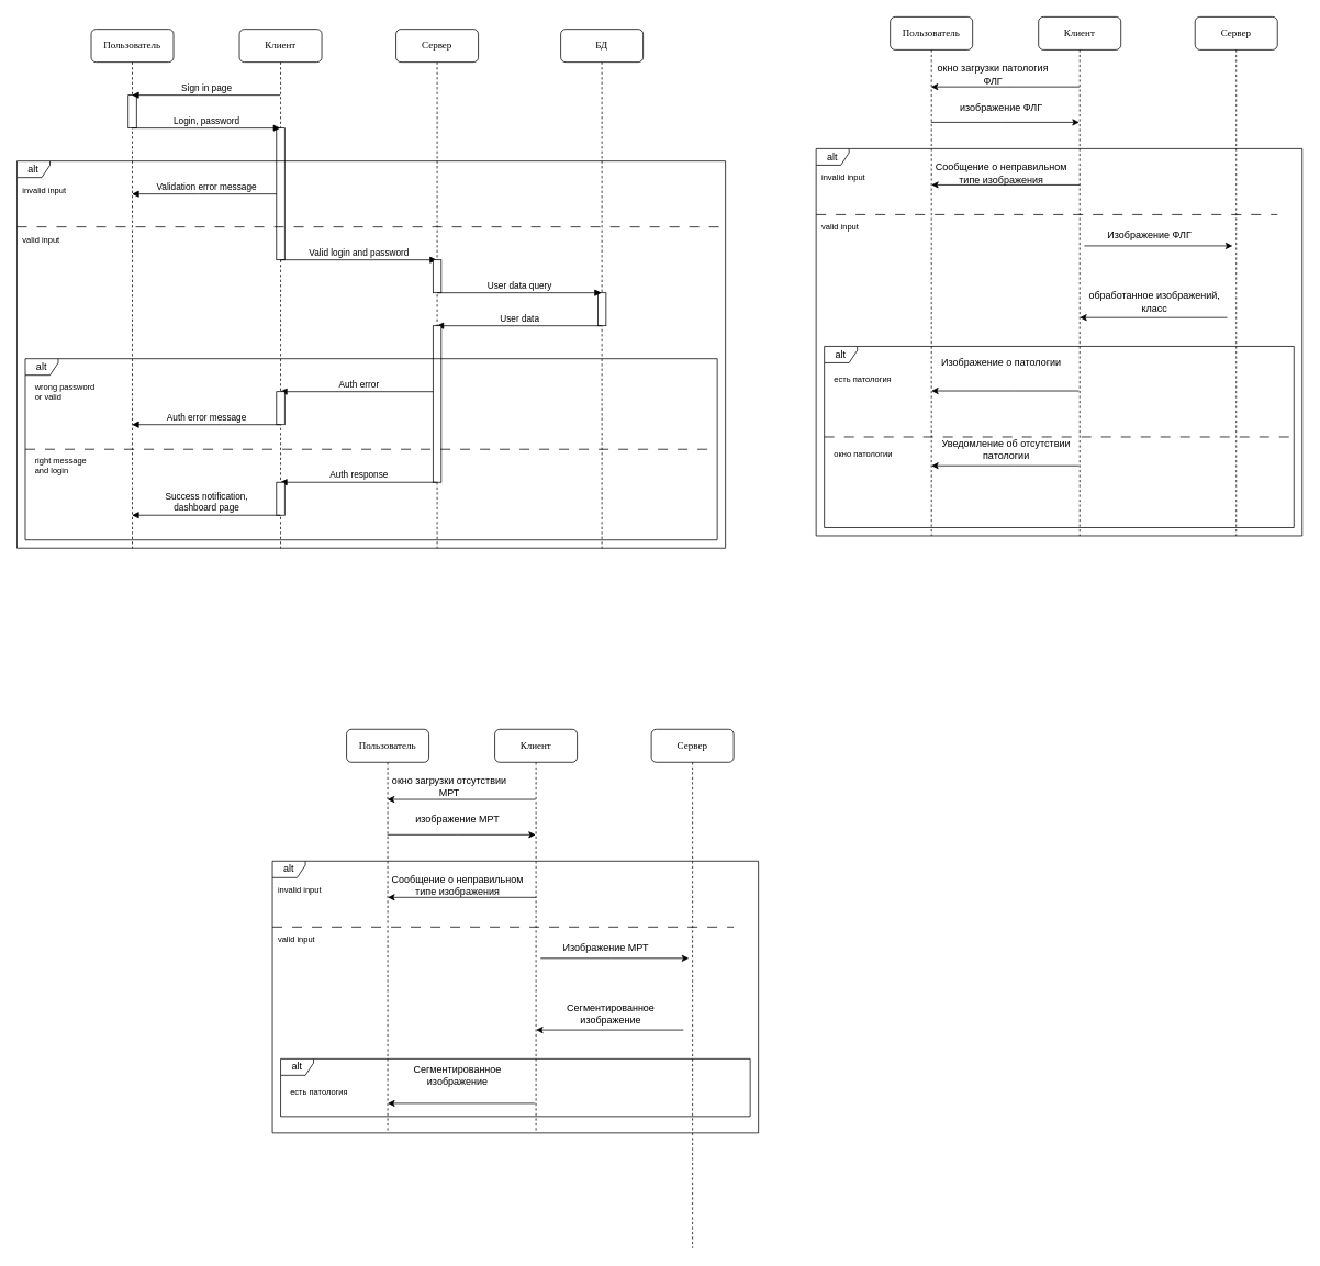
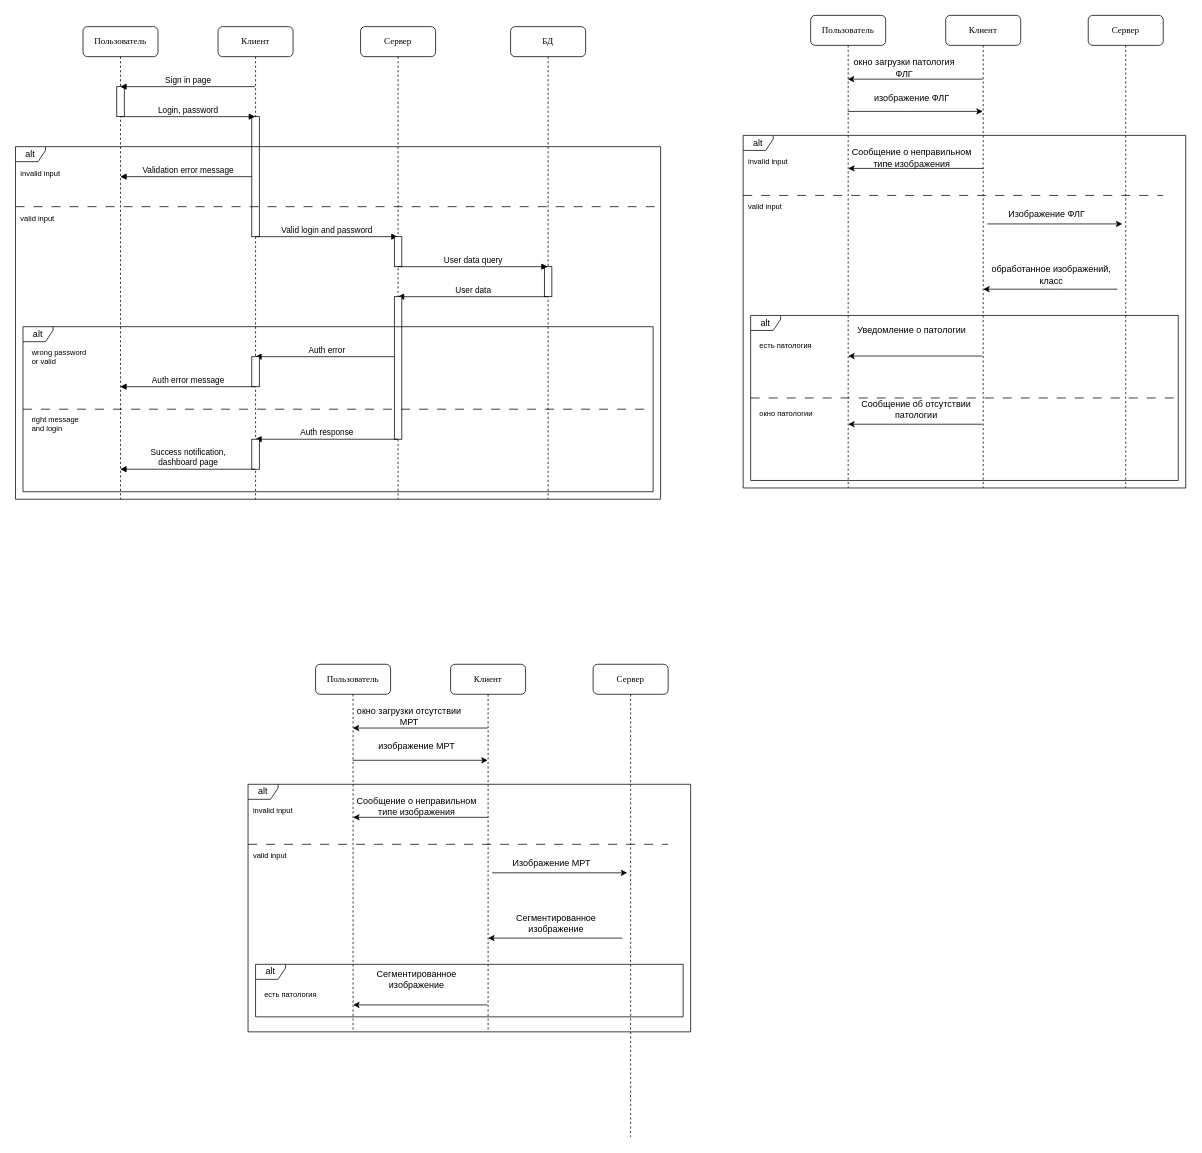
  <mxCell id="0" />
  <mxCell id="1" parent="0" />
  <mxCell id="2" value="Auth error" style="html=1;verticalAlign=bottom;endArrow=block;curved=0;rounded=0;" edge="1" parent="1" source="8" target="6"><mxGeometry width="80" relative="1" as="geometry"><mxPoint x="525.5" y="434.29" as="sourcePoint" /><mxPoint x="345.5" y="434.29" as="targetPoint" /><Array as="points"><mxPoint x="430" y="475" /></Array></mxGeometry></mxCell>
  <mxCell id="3" value="Validation error message" style="html=1;verticalAlign=bottom;endArrow=block;curved=0;rounded=0;" edge="1" parent="1" source="6" target="4"><mxGeometry width="80" relative="1" as="geometry"><mxPoint x="340" y="235" as="sourcePoint" /><mxPoint x="160" y="235" as="targetPoint" /><Array as="points"><mxPoint x="240" y="235" /></Array></mxGeometry></mxCell>
  <mxCell id="4" value="Пользователь" style="shape=umlLifeline;perimeter=lifelinePerimeter;whiteSpace=wrap;html=1;container=1;collapsible=0;recursiveResize=0;outlineConnect=0;rounded=1;shadow=0;comic=0;labelBackgroundColor=none;strokeWidth=1;fontFamily=Verdana;fontSize=12;align=center;" vertex="1" parent="1"><mxGeometry x="110" y="35" width="100" height="630" as="geometry" /></mxCell>
  <mxCell id="5" value="" style="html=1;points=[];perimeter=orthogonalPerimeter;rounded=0;shadow=0;comic=0;labelBackgroundColor=none;strokeWidth=1;fontFamily=Verdana;fontSize=12;align=center;" vertex="1" parent="4"><mxGeometry x="45" y="80" width="10" height="40" as="geometry" /></mxCell>
  <mxCell id="6" value="Клиент" style="shape=umlLifeline;perimeter=lifelinePerimeter;whiteSpace=wrap;html=1;container=1;collapsible=0;recursiveResize=0;outlineConnect=0;rounded=1;shadow=0;comic=0;labelBackgroundColor=none;strokeWidth=1;fontFamily=Verdana;fontSize=12;align=center;" vertex="1" parent="1"><mxGeometry x="290" y="35" width="100" height="630" as="geometry" /></mxCell>
  <mxCell id="7" value="" style="html=1;points=[];perimeter=orthogonalPerimeter;rounded=0;shadow=0;comic=0;labelBackgroundColor=none;strokeWidth=1;fontFamily=Verdana;fontSize=12;align=center;" vertex="1" parent="6"><mxGeometry x="45" y="120" width="10" height="160" as="geometry" /></mxCell>
  <mxCell id="8" value="Сервер" style="shape=umlLifeline;perimeter=lifelinePerimeter;whiteSpace=wrap;html=1;container=1;collapsible=0;recursiveResize=0;outlineConnect=0;rounded=1;shadow=0;comic=0;labelBackgroundColor=none;strokeWidth=1;fontFamily=Verdana;fontSize=12;align=center;" vertex="1" parent="1"><mxGeometry x="480" y="35" width="100" height="630" as="geometry" /></mxCell>
  <mxCell id="9" value="БД" style="shape=umlLifeline;perimeter=lifelinePerimeter;whiteSpace=wrap;html=1;container=1;collapsible=0;recursiveResize=0;outlineConnect=0;rounded=1;shadow=0;comic=0;labelBackgroundColor=none;strokeWidth=1;fontFamily=Verdana;fontSize=12;align=center;" vertex="1" parent="1"><mxGeometry x="680" y="35" width="100" height="630" as="geometry" /></mxCell>
  <mxCell id="10" value="" style="html=1;points=[];perimeter=orthogonalPerimeter;rounded=0;shadow=0;comic=0;labelBackgroundColor=none;strokeWidth=1;fontFamily=Verdana;fontSize=12;align=center;" vertex="1" parent="9"><mxGeometry x="45" y="320" width="10" height="40" as="geometry" /></mxCell>
  <mxCell id="11" value="Sign in page" style="html=1;verticalAlign=bottom;endArrow=block;curved=0;rounded=0;" edge="1" parent="1" source="6" target="4"><mxGeometry width="80" relative="1" as="geometry"><mxPoint x="420" y="235" as="sourcePoint" /><mxPoint x="500" y="235" as="targetPoint" /><Array as="points"><mxPoint x="240" y="115" /></Array></mxGeometry></mxCell>
  <mxCell id="12" value="Login, password" style="html=1;verticalAlign=bottom;endArrow=block;curved=0;rounded=0;" edge="1" parent="1" source="4" target="6"><mxGeometry width="80" relative="1" as="geometry"><mxPoint x="340" y="175" as="sourcePoint" /><mxPoint x="230" y="265" as="targetPoint" /><Array as="points"><mxPoint x="250" y="155" /></Array></mxGeometry></mxCell>
  <mxCell id="13" value="alt" style="shape=umlFrame;whiteSpace=wrap;html=1;pointerEvents=0;width=40;height=20;" vertex="1" parent="1"><mxGeometry x="20" y="195" width="860" height="470" as="geometry" /></mxCell>
  <mxCell id="14" value="invalid input" style="text;html=1;align=left;verticalAlign=middle;resizable=0;points=[];autosize=1;strokeColor=none;fillColor=none;fontSize=10;" vertex="1" parent="1"><mxGeometry x="25" y="215" width="80" height="30" as="geometry" /></mxCell>
  <mxCell id="15" value="" style="line;strokeWidth=1;fillColor=none;align=left;verticalAlign=middle;spacingTop=-1;spacingLeft=3;spacingRight=3;rotatable=0;labelPosition=right;points=[];portConstraint=eastwest;strokeColor=inherit;dashed=1;dashPattern=12 12;" vertex="1" parent="1"><mxGeometry x="20" y="265" width="860" height="20" as="geometry" /></mxCell>
  <mxCell id="16" value="Valid login and password" style="html=1;verticalAlign=bottom;endArrow=block;curved=0;rounded=0;" edge="1" parent="1" source="6" target="8"><mxGeometry width="80" relative="1" as="geometry"><mxPoint x="460.24" y="305" as="sourcePoint" /><mxPoint x="640.24" y="305" as="targetPoint" /><Array as="points"><mxPoint x="450" y="315" /></Array></mxGeometry></mxCell>
  <mxCell id="17" value="" style="html=1;points=[];perimeter=orthogonalPerimeter;rounded=0;shadow=0;comic=0;labelBackgroundColor=none;strokeWidth=1;fontFamily=Verdana;fontSize=12;align=center;" vertex="1" parent="1"><mxGeometry x="525" y="315" width="10" height="40" as="geometry" /></mxCell>
  <mxCell id="18" value="User data query" style="html=1;verticalAlign=bottom;endArrow=block;curved=0;rounded=0;" edge="1" parent="1" source="8" target="9"><mxGeometry width="80" relative="1" as="geometry"><mxPoint x="530.09" y="405" as="sourcePoint" /><mxPoint x="720.09" y="405" as="targetPoint" /><Array as="points"><mxPoint x="640" y="355" /></Array></mxGeometry></mxCell>
  <mxCell id="19" value="User data" style="html=1;verticalAlign=bottom;endArrow=block;curved=0;rounded=0;" edge="1" parent="1" source="9" target="8"><mxGeometry width="80" relative="1" as="geometry"><mxPoint x="710.33" y="425" as="sourcePoint" /><mxPoint x="530.33" y="425" as="targetPoint" /><Array as="points"><mxPoint x="630" y="395" /></Array></mxGeometry></mxCell>
  <mxCell id="20" value="" style="html=1;points=[];perimeter=orthogonalPerimeter;rounded=0;shadow=0;comic=0;labelBackgroundColor=none;strokeWidth=1;fontFamily=Verdana;fontSize=12;align=center;" vertex="1" parent="1"><mxGeometry x="525" y="395" width="10" height="190" as="geometry" /></mxCell>
  <mxCell id="21" value="valid input" style="text;html=1;align=left;verticalAlign=middle;resizable=0;points=[];autosize=1;strokeColor=none;fillColor=none;fontSize=10;" vertex="1" parent="1"><mxGeometry x="25" y="275" width="70" height="30" as="geometry" /></mxCell>
  <mxCell id="22" value="alt" style="shape=umlFrame;whiteSpace=wrap;html=1;pointerEvents=0;width=40;height=20;" vertex="1" parent="1"><mxGeometry x="30" y="435" width="840" height="220" as="geometry" /></mxCell>
  <mxCell id="23" value="wrong password&lt;br&gt;or valid" style="text;html=1;align=left;verticalAlign=middle;resizable=0;points=[];autosize=1;strokeColor=none;fillColor=none;fontSize=10;" vertex="1" parent="1"><mxGeometry x="40" y="455" width="100" height="40" as="geometry" /></mxCell>
  <mxCell id="24" value="" style="line;strokeWidth=1;fillColor=none;align=left;verticalAlign=middle;spacingTop=-1;spacingLeft=3;spacingRight=3;rotatable=0;labelPosition=right;points=[];portConstraint=eastwest;strokeColor=inherit;dashed=1;dashPattern=12 12;" vertex="1" parent="1"><mxGeometry x="30" y="535" width="840" height="20" as="geometry" /></mxCell>
  <mxCell id="25" value="right message&lt;br&gt;and login" style="text;html=1;align=left;verticalAlign=middle;resizable=0;points=[];autosize=1;strokeColor=none;fillColor=none;fontSize=10;" vertex="1" parent="1"><mxGeometry x="40" y="545" width="90" height="40" as="geometry" /></mxCell>
  <mxCell id="26" value="" style="html=1;points=[];perimeter=orthogonalPerimeter;rounded=0;shadow=0;comic=0;labelBackgroundColor=none;strokeWidth=1;fontFamily=Verdana;fontSize=12;align=center;" vertex="1" parent="1"><mxGeometry x="335" y="475" width="10" height="40" as="geometry" /></mxCell>
  <mxCell id="27" value="Auth error message" style="html=1;verticalAlign=bottom;endArrow=block;curved=0;rounded=0;" edge="1" parent="1" source="6" target="4"><mxGeometry width="80" relative="1" as="geometry"><mxPoint x="370.21" y="515" as="sourcePoint" /><mxPoint x="180.21" y="515" as="targetPoint" /><Array as="points"><mxPoint x="270.21" y="515" /></Array></mxGeometry></mxCell>
  <mxCell id="28" value="Auth response" style="html=1;verticalAlign=bottom;endArrow=block;curved=0;rounded=0;" edge="1" parent="1" source="8" target="6"><mxGeometry width="80" relative="1" as="geometry"><mxPoint x="530.21" y="595" as="sourcePoint" /><mxPoint x="340.21" y="595" as="targetPoint" /><Array as="points"><mxPoint x="430" y="585" /></Array></mxGeometry></mxCell>
  <mxCell id="29" value="" style="html=1;points=[];perimeter=orthogonalPerimeter;rounded=0;shadow=0;comic=0;labelBackgroundColor=none;strokeWidth=1;fontFamily=Verdana;fontSize=12;align=center;" vertex="1" parent="1"><mxGeometry x="335" y="585" width="10" height="40" as="geometry" /></mxCell>
  <mxCell id="30" value="Success notification,&lt;br&gt;dashboard page" style="html=1;verticalAlign=bottom;endArrow=block;curved=0;rounded=0;" edge="1" parent="1" source="6" target="4"><mxGeometry width="80" relative="1" as="geometry"><mxPoint x="335" y="655" as="sourcePoint" /><mxPoint x="155" y="655" as="targetPoint" /><Array as="points"><mxPoint x="270" y="625" /></Array></mxGeometry></mxCell>
  <mxCell id="31" value="Пользователь" style="shape=umlLifeline;perimeter=lifelinePerimeter;whiteSpace=wrap;html=1;container=1;collapsible=0;recursiveResize=0;outlineConnect=0;rounded=1;shadow=0;comic=0;labelBackgroundColor=none;strokeWidth=1;fontFamily=Verdana;fontSize=12;align=center;" vertex="1" parent="1"><mxGeometry x="1080" y="20" width="100" height="630" as="geometry" /></mxCell>
  <mxCell id="32" value="Клиент" style="shape=umlLifeline;perimeter=lifelinePerimeter;whiteSpace=wrap;html=1;container=1;collapsible=0;recursiveResize=0;outlineConnect=0;rounded=1;shadow=0;comic=0;labelBackgroundColor=none;strokeWidth=1;fontFamily=Verdana;fontSize=12;align=center;" vertex="1" parent="1"><mxGeometry x="1260" y="20" width="100" height="630" as="geometry" /></mxCell>
  <mxCell id="33" value="Сервер" style="shape=umlLifeline;perimeter=lifelinePerimeter;whiteSpace=wrap;html=1;container=1;collapsible=0;recursiveResize=0;outlineConnect=0;rounded=1;shadow=0;comic=0;labelBackgroundColor=none;strokeWidth=1;fontFamily=Verdana;fontSize=12;align=center;" vertex="1" parent="1"><mxGeometry x="1450" y="20" width="100" height="630" as="geometry" /></mxCell>
  <mxCell id="34" value="alt" style="shape=umlFrame;whiteSpace=wrap;html=1;pointerEvents=0;width=40;height=20;" vertex="1" parent="1"><mxGeometry x="990" y="180" width="590" height="470" as="geometry" /></mxCell>
  <mxCell id="35" value="invalid input" style="text;html=1;align=left;verticalAlign=middle;resizable=0;points=[];autosize=1;strokeColor=none;fillColor=none;fontSize=10;" vertex="1" parent="1"><mxGeometry x="995" y="200" width="80" height="30" as="geometry" /></mxCell>
  <mxCell id="36" value="" style="line;strokeWidth=1;fillColor=none;align=left;verticalAlign=middle;spacingTop=-1;spacingLeft=3;spacingRight=3;rotatable=0;labelPosition=right;points=[];portConstraint=eastwest;strokeColor=inherit;dashed=1;dashPattern=12 12;" vertex="1" parent="1"><mxGeometry x="990" y="250" width="560" height="20" as="geometry" /></mxCell>
  <mxCell id="37" value="valid input" style="text;html=1;align=left;verticalAlign=middle;resizable=0;points=[];autosize=1;strokeColor=none;fillColor=none;fontSize=10;" vertex="1" parent="1"><mxGeometry x="995" y="260" width="70" height="30" as="geometry" /></mxCell>
  <mxCell id="38" value="alt" style="shape=umlFrame;whiteSpace=wrap;html=1;pointerEvents=0;width=40;height=20;" vertex="1" parent="1"><mxGeometry x="1000" y="420" width="570" height="220" as="geometry" /></mxCell>
  <mxCell id="39" value="есть патология" style="text;html=1;align=left;verticalAlign=middle;resizable=0;points=[];autosize=1;strokeColor=none;fillColor=none;fontSize=10;" vertex="1" parent="1"><mxGeometry x="1010" y="445" width="90" height="30" as="geometry" /></mxCell>
  <mxCell id="40" value="" style="line;strokeWidth=1;fillColor=none;align=left;verticalAlign=middle;spacingTop=-1;spacingLeft=3;spacingRight=3;rotatable=0;labelPosition=right;points=[];portConstraint=eastwest;strokeColor=inherit;dashed=1;dashPattern=12 12;" vertex="1" parent="1"><mxGeometry x="1000" y="520" width="570" height="20" as="geometry" /></mxCell>
  <mxCell id="41" value="окно патологии" style="text;html=1;align=left;verticalAlign=middle;resizable=0;points=[];autosize=1;strokeColor=none;fillColor=none;fontSize=10;" vertex="1" parent="1"><mxGeometry x="1010" y="535" width="90" height="30" as="geometry" /></mxCell>
  <mxCell id="42" value="" style="endArrow=classic;html=1;rounded=0;" edge="1" parent="1" source="32" target="31"><mxGeometry width="50" height="50" relative="1" as="geometry"><mxPoint x="890" y="255" as="sourcePoint" /><mxPoint x="940" y="205" as="targetPoint" /><Array as="points"><mxPoint x="1230" y="105" /></Array></mxGeometry></mxCell>
  <mxCell id="43" value="окно загрузки патология ФЛГ" style="text;html=1;align=center;verticalAlign=middle;whiteSpace=wrap;rounded=0;" vertex="1" parent="1"><mxGeometry x="1130" y="75" width="150" height="30" as="geometry" /></mxCell>
  <mxCell id="44" value="" style="endArrow=classic;html=1;rounded=0;" edge="1" parent="1"><mxGeometry width="50" height="50" relative="1" as="geometry"><mxPoint x="1129.5" y="148" as="sourcePoint" /><mxPoint x="1309.5" y="148" as="targetPoint" /><Array as="points"><mxPoint x="1215" y="148" /></Array></mxGeometry></mxCell>
  <mxCell id="45" value="изображение ФЛГ" style="text;html=1;align=center;verticalAlign=middle;whiteSpace=wrap;rounded=0;" vertex="1" parent="1"><mxGeometry x="1140" y="115" width="150" height="30" as="geometry" /></mxCell>
  <mxCell id="46" value="" style="endArrow=classic;html=1;rounded=0;" edge="1" parent="1"><mxGeometry width="50" height="50" relative="1" as="geometry"><mxPoint x="1310" y="224" as="sourcePoint" /><mxPoint x="1130" y="224" as="targetPoint" /><Array as="points"><mxPoint x="1230" y="224" /></Array></mxGeometry></mxCell>
  <mxCell id="47" value="Сообщение о неправильном типе изображения" style="text;html=1;align=center;verticalAlign=middle;whiteSpace=wrap;rounded=0;" vertex="1" parent="1"><mxGeometry x="1130" y="195" width="170" height="30" as="geometry" /></mxCell>
  <mxCell id="48" value="" style="endArrow=classic;html=1;rounded=0;" edge="1" parent="1"><mxGeometry width="50" height="50" relative="1" as="geometry"><mxPoint x="1315.5" y="298" as="sourcePoint" /><mxPoint x="1495.5" y="298" as="targetPoint" /><Array as="points"><mxPoint x="1401" y="298" /></Array></mxGeometry></mxCell>
  <mxCell id="49" value="Изображение ФЛГ" style="text;html=1;align=center;verticalAlign=middle;whiteSpace=wrap;rounded=0;" vertex="1" parent="1"><mxGeometry x="1310" y="270" width="170" height="30" as="geometry" /></mxCell>
  <mxCell id="50" value="" style="endArrow=classic;html=1;rounded=0;" edge="1" parent="1"><mxGeometry width="50" height="50" relative="1" as="geometry"><mxPoint x="1489" y="385" as="sourcePoint" /><mxPoint x="1310" y="385" as="targetPoint" /><Array as="points"><mxPoint x="1410" y="385" /></Array></mxGeometry></mxCell>
  <mxCell id="51" value="обработанное изображений, класс" style="text;html=1;align=center;verticalAlign=middle;whiteSpace=wrap;rounded=0;" vertex="1" parent="1"><mxGeometry x="1316" y="351" width="170" height="30" as="geometry" /></mxCell>
  <mxCell id="52" value="" style="endArrow=classic;html=1;rounded=0;" edge="1" parent="1"><mxGeometry width="50" height="50" relative="1" as="geometry"><mxPoint x="1309" y="474.09" as="sourcePoint" /><mxPoint x="1130" y="474.09" as="targetPoint" /><Array as="points"><mxPoint x="1230" y="474.09" /></Array></mxGeometry></mxCell>
  <mxCell id="53" value="" style="endArrow=classic;html=1;rounded=0;" edge="1" parent="1"><mxGeometry width="50" height="50" relative="1" as="geometry"><mxPoint x="1309" y="565" as="sourcePoint" /><mxPoint x="1130" y="565" as="targetPoint" /><Array as="points"><mxPoint x="1230" y="565" /></Array></mxGeometry></mxCell>
- <mxCell id="54" value="Изображение о патологии" style="text;html=1;align=center;verticalAlign=middle;whiteSpace=wrap;rounded=0;" vertex="1" parent="1"><mxGeometry x="1130" y="425" width="170" height="30" as="geometry" /></mxCell>
- <mxCell id="55" value="Уведомление об отсутствии патологии" style="text;html=1;align=center;verticalAlign=middle;whiteSpace=wrap;rounded=0;" vertex="1" parent="1"><mxGeometry x="1136" y="530" width="170" height="30" as="geometry" /></mxCell>
+ <mxCell id="54" value="Уведомление о патологии" style="text;html=1;align=center;verticalAlign=middle;whiteSpace=wrap;rounded=0;" vertex="1" parent="1"><mxGeometry x="1130" y="425" width="170" height="30" as="geometry" /></mxCell>
+ <mxCell id="55" value="Сообщение об отсутствии патологии" style="text;html=1;align=center;verticalAlign=middle;whiteSpace=wrap;rounded=0;" vertex="1" parent="1"><mxGeometry x="1136" y="530" width="170" height="30" as="geometry" /></mxCell>
  <mxCell id="56" value="Пользователь" style="shape=umlLifeline;perimeter=lifelinePerimeter;whiteSpace=wrap;html=1;container=1;collapsible=0;recursiveResize=0;outlineConnect=0;rounded=1;shadow=0;comic=0;labelBackgroundColor=none;strokeWidth=1;fontFamily=Verdana;fontSize=12;align=center;" vertex="1" parent="1"><mxGeometry x="420" y="885" width="100" height="490" as="geometry" /></mxCell>
  <mxCell id="57" value="Клиент" style="shape=umlLifeline;perimeter=lifelinePerimeter;whiteSpace=wrap;html=1;container=1;collapsible=0;recursiveResize=0;outlineConnect=0;rounded=1;shadow=0;comic=0;labelBackgroundColor=none;strokeWidth=1;fontFamily=Verdana;fontSize=12;align=center;" vertex="1" parent="1"><mxGeometry x="600" y="885" width="100" height="490" as="geometry" /></mxCell>
  <mxCell id="58" value="Сервер" style="shape=umlLifeline;perimeter=lifelinePerimeter;whiteSpace=wrap;html=1;container=1;collapsible=0;recursiveResize=0;outlineConnect=0;rounded=1;shadow=0;comic=0;labelBackgroundColor=none;strokeWidth=1;fontFamily=Verdana;fontSize=12;align=center;" vertex="1" parent="1"><mxGeometry x="790" y="885" width="100" height="630" as="geometry" /></mxCell>
  <mxCell id="59" value="alt" style="shape=umlFrame;whiteSpace=wrap;html=1;pointerEvents=0;width=40;height=20;" vertex="1" parent="1"><mxGeometry x="330" y="1045" width="590" height="330" as="geometry" /></mxCell>
  <mxCell id="60" value="invalid input" style="text;html=1;align=left;verticalAlign=middle;resizable=0;points=[];autosize=1;strokeColor=none;fillColor=none;fontSize=10;" vertex="1" parent="1"><mxGeometry x="335" y="1065" width="80" height="30" as="geometry" /></mxCell>
  <mxCell id="61" value="" style="line;strokeWidth=1;fillColor=none;align=left;verticalAlign=middle;spacingTop=-1;spacingLeft=3;spacingRight=3;rotatable=0;labelPosition=right;points=[];portConstraint=eastwest;strokeColor=inherit;dashed=1;dashPattern=12 12;" vertex="1" parent="1"><mxGeometry x="330" y="1115" width="560" height="20" as="geometry" /></mxCell>
  <mxCell id="62" value="valid input" style="text;html=1;align=left;verticalAlign=middle;resizable=0;points=[];autosize=1;strokeColor=none;fillColor=none;fontSize=10;" vertex="1" parent="1"><mxGeometry x="335" y="1125" width="70" height="30" as="geometry" /></mxCell>
  <mxCell id="63" value="alt" style="shape=umlFrame;whiteSpace=wrap;html=1;pointerEvents=0;width=40;height=20;" vertex="1" parent="1"><mxGeometry x="340" y="1285" width="570" height="70" as="geometry" /></mxCell>
  <mxCell id="64" value="есть патология" style="text;html=1;align=left;verticalAlign=middle;resizable=0;points=[];autosize=1;strokeColor=none;fillColor=none;fontSize=10;" vertex="1" parent="1"><mxGeometry x="350" y="1310" width="90" height="30" as="geometry" /></mxCell>
  <mxCell id="65" value="" style="endArrow=classic;html=1;rounded=0;" edge="1" parent="1" source="57" target="56"><mxGeometry width="50" height="50" relative="1" as="geometry"><mxPoint x="230" y="1120" as="sourcePoint" /><mxPoint x="280" y="1070" as="targetPoint" /><Array as="points"><mxPoint x="570" y="970" /></Array></mxGeometry></mxCell>
  <mxCell id="66" value="окно загрузки отсутствии МРТ" style="text;html=1;align=center;verticalAlign=middle;whiteSpace=wrap;rounded=0;" vertex="1" parent="1"><mxGeometry x="470" y="940" width="150" height="30" as="geometry" /></mxCell>
  <mxCell id="67" value="" style="endArrow=classic;html=1;rounded=0;" edge="1" parent="1"><mxGeometry width="50" height="50" relative="1" as="geometry"><mxPoint x="469.5" y="1013" as="sourcePoint" /><mxPoint x="649.5" y="1013" as="targetPoint" /><Array as="points"><mxPoint x="555" y="1013" /></Array></mxGeometry></mxCell>
  <mxCell id="68" value="изображение МРТ" style="text;html=1;align=center;verticalAlign=middle;whiteSpace=wrap;rounded=0;" vertex="1" parent="1"><mxGeometry x="480" y="980" width="150" height="30" as="geometry" /></mxCell>
  <mxCell id="69" value="" style="endArrow=classic;html=1;rounded=0;" edge="1" parent="1"><mxGeometry width="50" height="50" relative="1" as="geometry"><mxPoint x="650" y="1089" as="sourcePoint" /><mxPoint x="470" y="1089" as="targetPoint" /><Array as="points"><mxPoint x="570" y="1089" /></Array></mxGeometry></mxCell>
  <mxCell id="70" value="Сообщение о неправильном типе изображения" style="text;html=1;align=center;verticalAlign=middle;whiteSpace=wrap;rounded=0;" vertex="1" parent="1"><mxGeometry x="470" y="1060" width="170" height="30" as="geometry" /></mxCell>
  <mxCell id="71" value="" style="endArrow=classic;html=1;rounded=0;" edge="1" parent="1"><mxGeometry width="50" height="50" relative="1" as="geometry"><mxPoint x="655.5" y="1163" as="sourcePoint" /><mxPoint x="835.5" y="1163" as="targetPoint" /><Array as="points"><mxPoint x="741" y="1163" /></Array></mxGeometry></mxCell>
  <mxCell id="72" value="Изображение МРТ" style="text;html=1;align=center;verticalAlign=middle;whiteSpace=wrap;rounded=0;" vertex="1" parent="1"><mxGeometry x="650" y="1135" width="170" height="30" as="geometry" /></mxCell>
  <mxCell id="73" value="" style="endArrow=classic;html=1;rounded=0;" edge="1" parent="1"><mxGeometry width="50" height="50" relative="1" as="geometry"><mxPoint x="829" y="1250" as="sourcePoint" /><mxPoint x="650" y="1250" as="targetPoint" /><Array as="points"><mxPoint x="750" y="1250" /></Array></mxGeometry></mxCell>
  <mxCell id="74" value="Сегментированное изображение" style="text;html=1;align=center;verticalAlign=middle;whiteSpace=wrap;rounded=0;" vertex="1" parent="1"><mxGeometry x="656" y="1216" width="170" height="30" as="geometry" /></mxCell>
  <mxCell id="75" value="" style="endArrow=classic;html=1;rounded=0;" edge="1" parent="1"><mxGeometry width="50" height="50" relative="1" as="geometry"><mxPoint x="649" y="1339.09" as="sourcePoint" /><mxPoint x="470" y="1339.09" as="targetPoint" /><Array as="points"><mxPoint x="570" y="1339.09" /></Array></mxGeometry></mxCell>
  <mxCell id="76" value="Сегментированное изображение" style="text;html=1;align=center;verticalAlign=middle;whiteSpace=wrap;rounded=0;" vertex="1" parent="1"><mxGeometry x="470" y="1290" width="170" height="30" as="geometry" /></mxCell>
